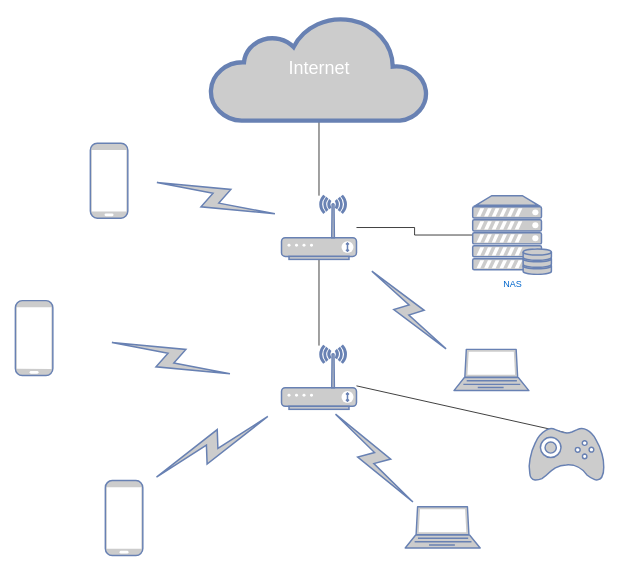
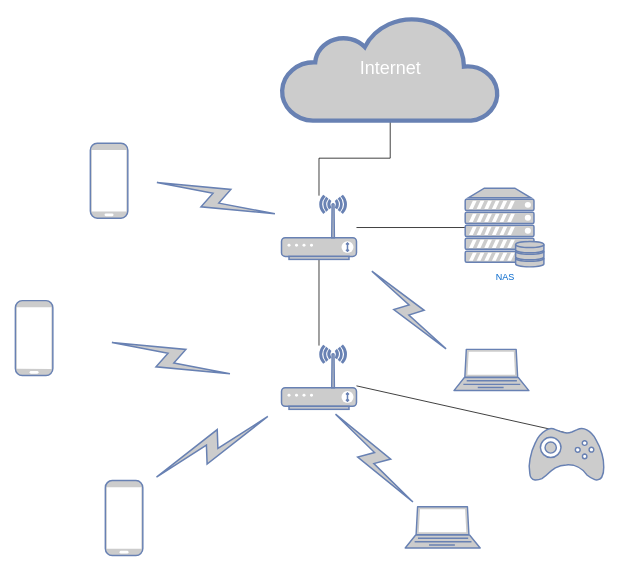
  <mxCell id="0" />
  <mxCell id="1" parent="0" />
  <mxCell id="2" style="edgeStyle=orthogonalEdgeStyle;rounded=0;orthogonalLoop=1;jettySize=auto;html=1;endArrow=none;endFill=0;" edge="1" parent="1" source="4" target="10"><mxGeometry relative="1" as="geometry" /></mxCell>
  <mxCell id="3" style="edgeStyle=orthogonalEdgeStyle;rounded=0;orthogonalLoop=1;jettySize=auto;html=1;endArrow=none;endFill=0;" edge="1" parent="1" source="4" target="12"><mxGeometry relative="1" as="geometry" /></mxCell>
  <mxCell id="4" value="" style="fontColor=#0066CC;verticalAlign=top;verticalLabelPosition=bottom;labelPosition=center;align=center;html=1;outlineConnect=0;fillColor=#CCCCCC;strokeColor=#6881B3;gradientColor=none;gradientDirection=north;strokeWidth=2;shape=mxgraph.networks.wireless_modem;" vertex="1" parent="1"><mxGeometry x="375" y="260" width="100" height="85" as="geometry" /></mxCell>
  <mxCell id="5" value="" style="fontColor=#0066CC;verticalAlign=top;verticalLabelPosition=bottom;labelPosition=center;align=center;html=1;outlineConnect=0;fillColor=#CCCCCC;strokeColor=#6881B3;gradientColor=none;gradientDirection=north;strokeWidth=2;shape=mxgraph.networks.laptop;" vertex="1" parent="1"><mxGeometry x="605" y="465" width="100" height="55" as="geometry" /></mxCell>
  <mxCell id="6" value="" style="fontColor=#0066CC;verticalAlign=top;verticalLabelPosition=bottom;labelPosition=center;align=center;html=1;outlineConnect=0;fillColor=#CCCCCC;strokeColor=#6881B3;gradientColor=none;gradientDirection=north;strokeWidth=2;shape=mxgraph.networks.laptop;" vertex="1" parent="1"><mxGeometry x="540" y="675" width="100" height="55" as="geometry" /></mxCell>
  <mxCell id="7" value="" style="fontColor=#0066CC;verticalAlign=top;verticalLabelPosition=bottom;labelPosition=center;align=center;html=1;outlineConnect=0;fillColor=#CCCCCC;strokeColor=#6881B3;gradientColor=none;gradientDirection=north;strokeWidth=2;shape=mxgraph.networks.mobile;" vertex="1" parent="1"><mxGeometry x="20" y="400" width="50" height="100" as="geometry" /></mxCell>
  <mxCell id="8" value="" style="fontColor=#0066CC;verticalAlign=top;verticalLabelPosition=bottom;labelPosition=center;align=center;html=1;outlineConnect=0;fillColor=#CCCCCC;strokeColor=#6881B3;gradientColor=none;gradientDirection=north;strokeWidth=2;shape=mxgraph.networks.mobile;" vertex="1" parent="1"><mxGeometry x="140" y="640" width="50" height="100" as="geometry" /></mxCell>
  <mxCell id="9" value="" style="fontColor=#0066CC;verticalAlign=top;verticalLabelPosition=bottom;labelPosition=center;align=center;html=1;outlineConnect=0;fillColor=#CCCCCC;strokeColor=#6881B3;gradientColor=none;gradientDirection=north;strokeWidth=2;shape=mxgraph.networks.mobile;" vertex="1" parent="1"><mxGeometry x="120" y="190" width="50" height="100" as="geometry" /></mxCell>
- <mxCell id="10" value="NAS" style="fontColor=#0066CC;verticalAlign=top;verticalLabelPosition=bottom;labelPosition=center;align=center;html=1;outlineConnect=0;fillColor=#CCCCCC;strokeColor=#6881B3;gradientColor=none;gradientDirection=north;strokeWidth=2;shape=mxgraph.networks.server_storage;" vertex="1" parent="1"><mxGeometry x="630" y="260" width="105" height="105" as="geometry" /></mxCell>
+ <mxCell id="10" value="NAS" style="fontColor=#0066CC;verticalAlign=top;verticalLabelPosition=bottom;labelPosition=center;align=center;html=1;outlineConnect=0;fillColor=#CCCCCC;strokeColor=#6881B3;gradientColor=none;gradientDirection=north;strokeWidth=2;shape=mxgraph.networks.server_storage;" vertex="1" parent="1"><mxGeometry x="620" y="250" width="105" height="105" as="geometry" /></mxCell>
  <mxCell id="11" style="rounded=0;orthogonalLoop=1;jettySize=auto;html=1;entryX=0.5;entryY=0.09;entryDx=0;entryDy=0;entryPerimeter=0;endArrow=none;endFill=0;" edge="1" parent="1" source="12" target="20"><mxGeometry relative="1" as="geometry" /></mxCell>
  <mxCell id="12" value="" style="fontColor=#0066CC;verticalAlign=top;verticalLabelPosition=bottom;labelPosition=center;align=center;html=1;outlineConnect=0;fillColor=#CCCCCC;strokeColor=#6881B3;gradientColor=none;gradientDirection=north;strokeWidth=2;shape=mxgraph.networks.wireless_modem;" vertex="1" parent="1"><mxGeometry x="375" y="460" width="100" height="85" as="geometry" /></mxCell>
  <mxCell id="13" value="" style="edgeStyle=orthogonalEdgeStyle;rounded=0;orthogonalLoop=1;jettySize=auto;html=1;endArrow=none;endFill=0;" edge="1" parent="1" source="14" target="4"><mxGeometry relative="1" as="geometry" /></mxCell>
- <mxCell id="14" value="&lt;font style=&quot;font-size: 24px&quot;&gt;Internet&lt;/font&gt;" style="html=1;outlineConnect=0;fillColor=#CCCCCC;strokeColor=#6881B3;gradientColor=none;gradientDirection=north;strokeWidth=2;shape=mxgraph.networks.cloud;fontColor=#ffffff;" vertex="1" parent="1"><mxGeometry x="280" y="20" width="290" height="140" as="geometry" /></mxCell>
+ <mxCell id="14" value="&lt;font style=&quot;font-size: 24px&quot;&gt;Internet&lt;/font&gt;" style="html=1;outlineConnect=0;fillColor=#CCCCCC;strokeColor=#6881B3;gradientColor=none;gradientDirection=north;strokeWidth=2;shape=mxgraph.networks.cloud;fontColor=#ffffff;" vertex="1" parent="1"><mxGeometry x="375" y="20" width="290" height="140" as="geometry" /></mxCell>
  <mxCell id="15" value="" style="html=1;outlineConnect=0;fillColor=#CCCCCC;strokeColor=#6881B3;gradientColor=none;gradientDirection=north;strokeWidth=2;shape=mxgraph.networks.comm_link_edge;html=1;endArrow=none;endFill=0;" edge="1" parent="1" target="4"><mxGeometry width="100" height="100" relative="1" as="geometry"><mxPoint x="200" y="240" as="sourcePoint" /><mxPoint x="330" y="230" as="targetPoint" /><Array as="points"><mxPoint x="260" y="250" /></Array></mxGeometry></mxCell>
  <mxCell id="16" value="" style="html=1;outlineConnect=0;fillColor=#CCCCCC;strokeColor=#6881B3;gradientColor=none;gradientDirection=north;strokeWidth=2;shape=mxgraph.networks.comm_link_edge;html=1;endArrow=none;endFill=0;" edge="1" parent="1"><mxGeometry width="100" height="100" relative="1" as="geometry"><mxPoint x="140" y="453.41" as="sourcePoint" /><mxPoint x="315" y="500.001" as="targetPoint" /><Array as="points"><mxPoint x="200" y="463.41" /></Array></mxGeometry></mxCell>
  <mxCell id="17" value="" style="html=1;outlineConnect=0;fillColor=#CCCCCC;strokeColor=#6881B3;gradientColor=none;gradientDirection=north;strokeWidth=2;shape=mxgraph.networks.comm_link_edge;html=1;endArrow=none;endFill=0;" edge="1" parent="1"><mxGeometry width="100" height="100" relative="1" as="geometry"><mxPoint x="200" y="640" as="sourcePoint" /><mxPoint x="365" y="550" as="targetPoint" /><Array as="points"><mxPoint x="250" y="590" /></Array></mxGeometry></mxCell>
  <mxCell id="18" value="" style="html=1;outlineConnect=0;fillColor=#CCCCCC;strokeColor=#6881B3;gradientColor=none;gradientDirection=north;strokeWidth=2;shape=mxgraph.networks.comm_link_edge;html=1;endArrow=none;endFill=0;entryX=0.16;entryY=0;entryDx=0;entryDy=0;entryPerimeter=0;" edge="1" parent="1" source="12" target="6"><mxGeometry width="100" height="100" relative="1" as="geometry"><mxPoint x="440" y="560" as="sourcePoint" /><mxPoint x="410" y="657" as="targetPoint" /><Array as="points"><mxPoint x="470" y="620" /></Array></mxGeometry></mxCell>
  <mxCell id="19" value="" style="html=1;outlineConnect=0;fillColor=#CCCCCC;strokeColor=#6881B3;gradientColor=none;gradientDirection=north;strokeWidth=2;shape=mxgraph.networks.comm_link_edge;html=1;endArrow=none;endFill=0;" edge="1" parent="1"><mxGeometry width="100" height="100" relative="1" as="geometry"><mxPoint x="490" y="355" as="sourcePoint" /><mxPoint x="600" y="470" as="targetPoint" /><Array as="points"><mxPoint x="540" y="375" /></Array></mxGeometry></mxCell>
  <mxCell id="20" value="" style="fontColor=#0066CC;verticalAlign=top;verticalLabelPosition=bottom;labelPosition=center;align=center;html=1;outlineConnect=0;fillColor=#CCCCCC;strokeColor=#6881B3;gradientColor=none;gradientDirection=north;strokeWidth=2;shape=mxgraph.networks.gamepad;" vertex="1" parent="1"><mxGeometry x="705" y="570" width="100" height="70" as="geometry" /></mxCell>
